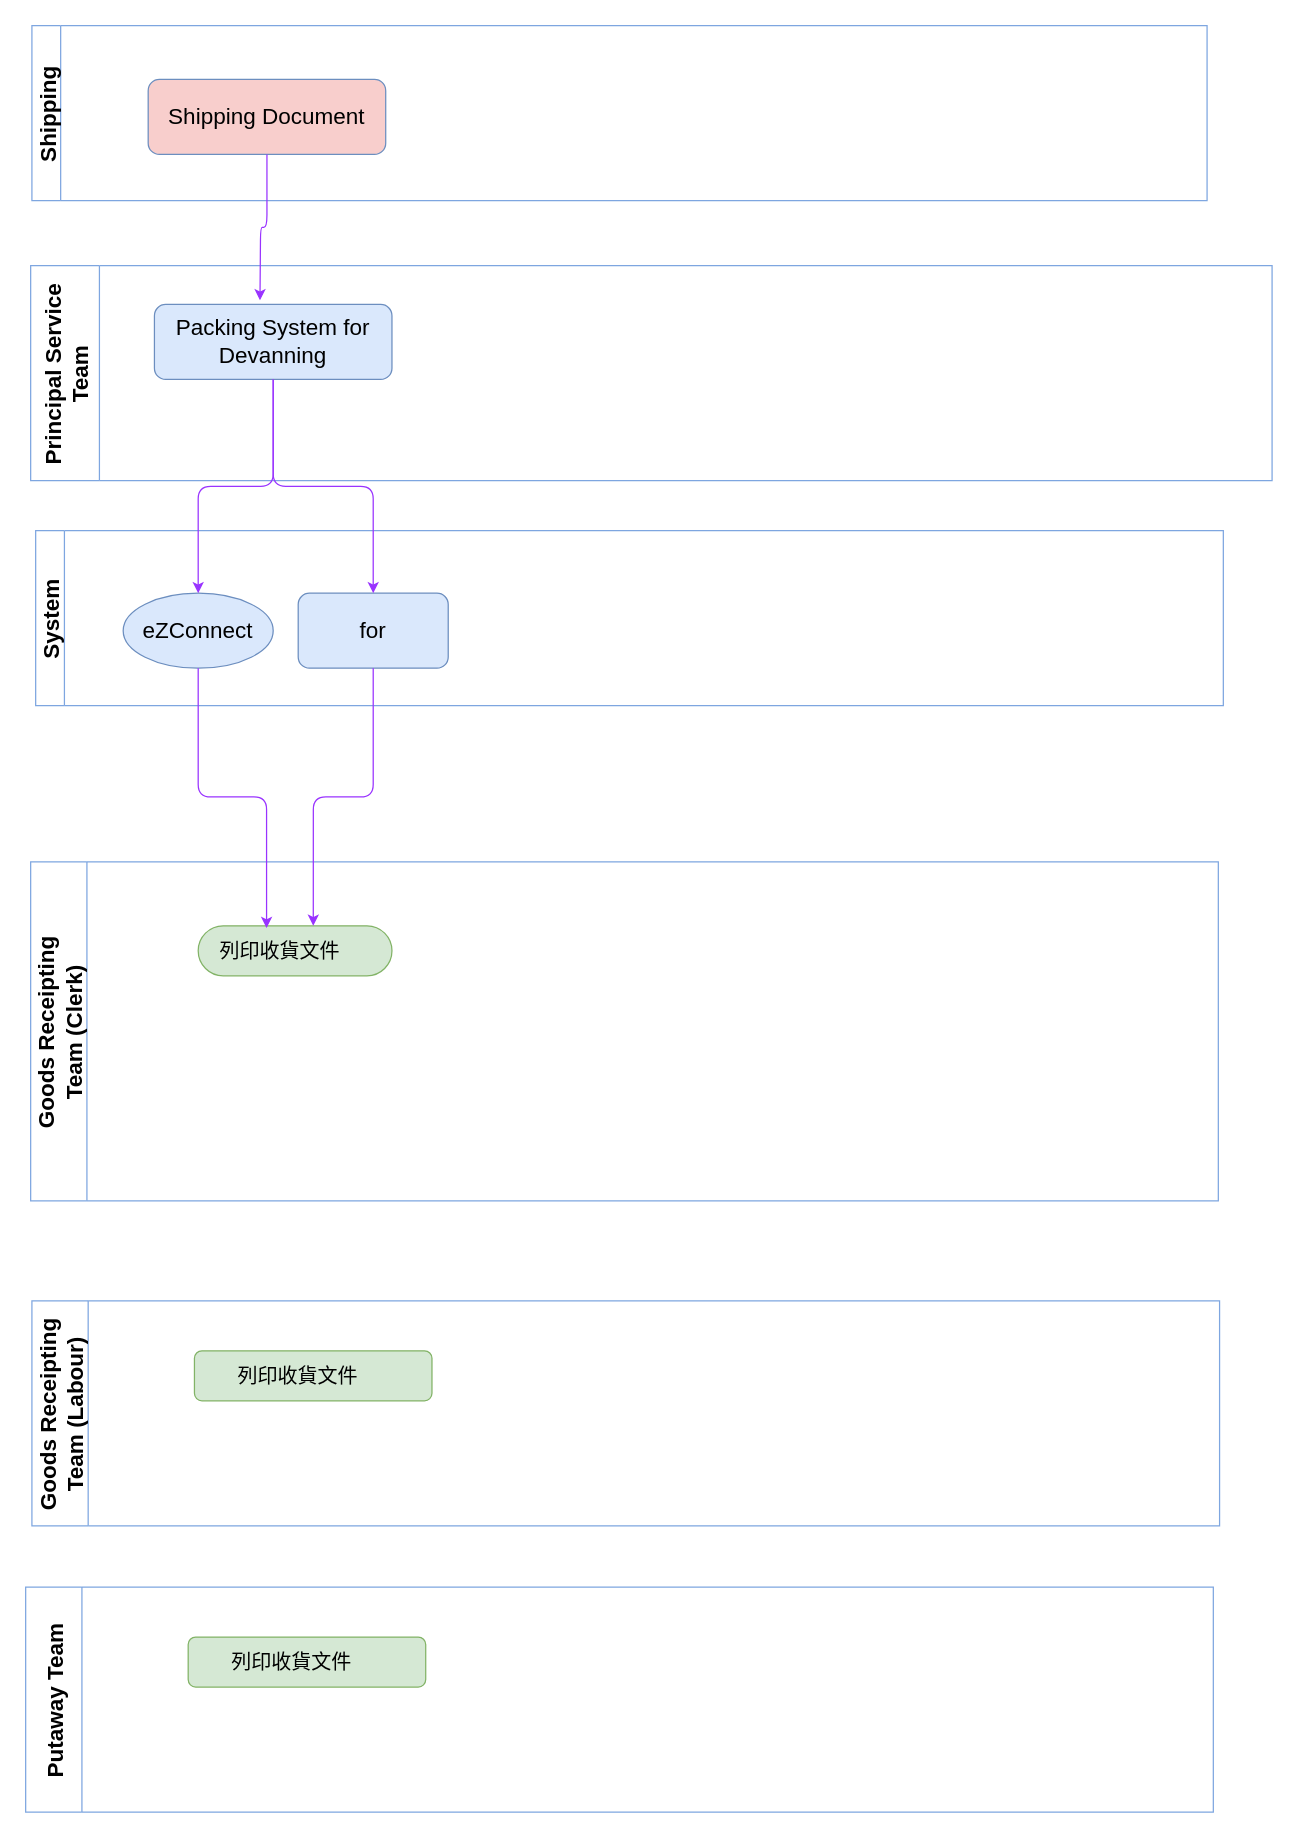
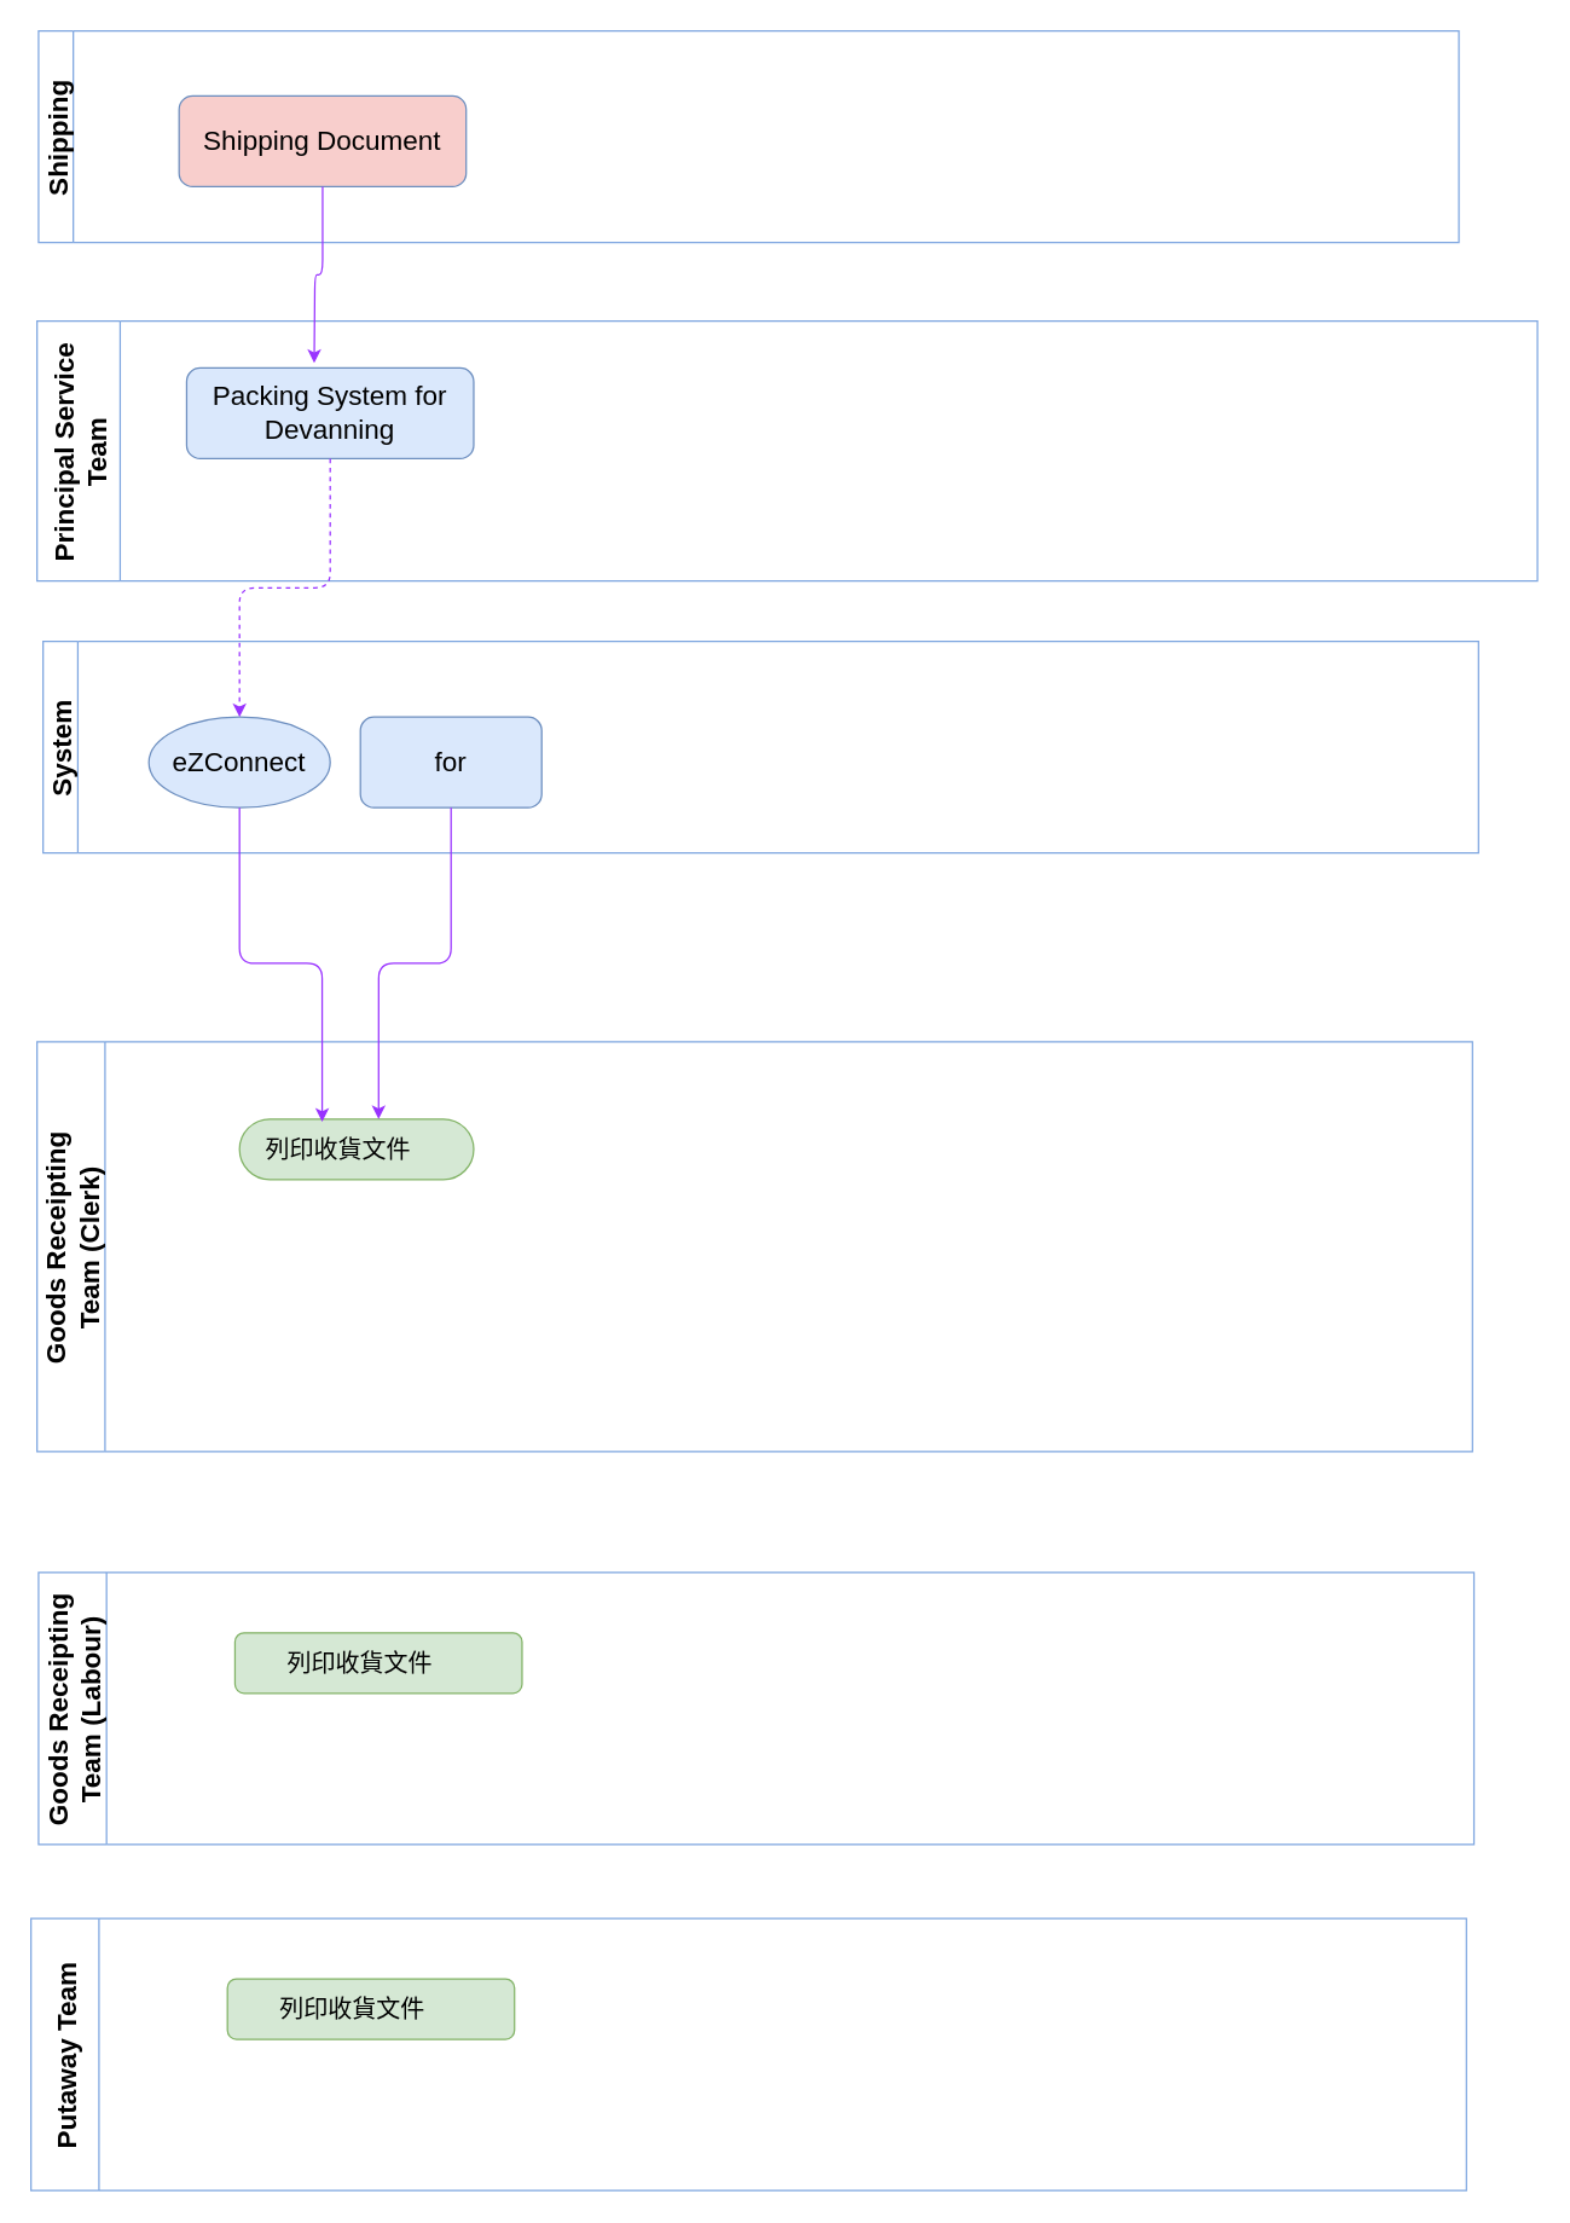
  <mxCell id="0" />
  <mxCell id="1" parent="0" />
  <mxCell id="2" value="Shipping" style="swimlane;horizontal=0;fontSize=18;strokeColor=#7EA6E0;" vertex="1" parent="1"><mxGeometry x="25" y="20" width="940" height="140" as="geometry" /></mxCell>
  <mxCell id="3" value="Shipping Document" style="rounded=1;whiteSpace=wrap;html=1;fontSize=18;fillColor=#f8cecc;strokeColor=#6c8ebf;" vertex="1" parent="2"><mxGeometry x="93" y="43" width="190" height="60" as="geometry" /></mxCell>
  <mxCell id="4" value="Goods Receipting&#10;Team (Clerk)" style="swimlane;horizontal=0;fontSize=18;strokeColor=#7EA6E0;startSize=45;" vertex="1" parent="1"><mxGeometry x="24" y="689" width="950" height="271" as="geometry" /></mxCell>
  <mxCell id="5" value="&lt;p class=&quot;MsoListParagraph&quot; style=&quot;text-indent: -0.25in&quot;&gt;&lt;span lang=&quot;ZH-TW&quot; style=&quot;font-size: 12.0pt ; line-height: 107% ; font-family: &amp;#34;pmingliu&amp;#34; , serif&quot;&gt;列印收貨文件&lt;/span&gt;&lt;/p&gt;" style="rounded=1;whiteSpace=wrap;html=1;fontSize=18;fillColor=#d5e8d4;strokeColor=#82b366;arcSize=50;" vertex="1" parent="4"><mxGeometry x="134" y="51" width="155" height="40" as="geometry" /></mxCell>
  <mxCell id="6" value="System" style="swimlane;horizontal=0;fontSize=18;strokeColor=#7EA6E0;" vertex="1" parent="1"><mxGeometry x="28" y="424" width="950" height="140" as="geometry" /></mxCell>
  <mxCell id="7" value="eZConnect" style="ellipse;whiteSpace=wrap;html=1;fontSize=18;fillColor=#dae8fc;strokeColor=#6c8ebf;" vertex="1" parent="6"><mxGeometry x="70" y="50" width="120" height="60" as="geometry" /></mxCell>
  <mxCell id="8" value="for" style="rounded=1;whiteSpace=wrap;html=1;fontSize=18;fillColor=#dae8fc;strokeColor=#6c8ebf;" vertex="1" parent="6"><mxGeometry x="210" y="50" width="120" height="60" as="geometry" /></mxCell>
  <mxCell id="9" value="Principal Service&#10;Team" style="swimlane;horizontal=0;fontSize=18;strokeColor=#7EA6E0;startSize=55;" vertex="1" parent="1"><mxGeometry x="24" y="212" width="993" height="172" as="geometry" /></mxCell>
  <mxCell id="10" value="Packing System for Devanning" style="rounded=1;whiteSpace=wrap;html=1;fontSize=18;fillColor=#dae8fc;strokeColor=#6c8ebf;" vertex="1" parent="9"><mxGeometry x="99" y="31" width="190" height="60" as="geometry" /></mxCell>
  <mxCell id="11" value="Goods Receipting&#10;Team (Labour)" style="swimlane;horizontal=0;fontSize=18;strokeColor=#7EA6E0;startSize=45;" vertex="1" parent="1"><mxGeometry x="25" y="1040" width="950" height="180" as="geometry" /></mxCell>
  <mxCell id="12" value="&lt;p class=&quot;MsoListParagraph&quot; style=&quot;text-indent: -0.25in&quot;&gt;&lt;span lang=&quot;ZH-TW&quot; style=&quot;font-size: 12.0pt ; line-height: 107% ; font-family: &amp;#34;pmingliu&amp;#34; , serif&quot;&gt;列印收貨文件&lt;/span&gt;&lt;/p&gt;" style="rounded=1;whiteSpace=wrap;html=1;fontSize=18;fillColor=#d5e8d4;strokeColor=#82b366;" vertex="1" parent="11"><mxGeometry x="130" y="40" width="190" height="40" as="geometry" /></mxCell>
  <mxCell id="13" style="edgeStyle=orthogonalEdgeStyle;curved=0;rounded=1;sketch=0;orthogonalLoop=1;jettySize=auto;html=1;endArrow=classic;endFill=1;strokeColor=#9933FF;" edge="1" parent="1" source="3"><mxGeometry relative="1" as="geometry"><mxPoint x="207.429" y="239.714" as="targetPoint" /></mxGeometry></mxCell>
- <mxCell id="14" style="edgeStyle=orthogonalEdgeStyle;curved=0;rounded=1;sketch=0;orthogonalLoop=1;jettySize=auto;html=1;entryX=0.5;entryY=0;entryDx=0;entryDy=0;endArrow=classic;endFill=1;strokeColor=#9933FF;" edge="1" parent="1" source="10" target="7"><mxGeometry relative="1" as="geometry" /></mxCell>
- <mxCell id="15" style="edgeStyle=orthogonalEdgeStyle;curved=0;rounded=1;sketch=0;orthogonalLoop=1;jettySize=auto;html=1;entryX=0.5;entryY=0;entryDx=0;entryDy=0;endArrow=classic;endFill=1;strokeColor=#9933FF;" edge="1" parent="1" source="10" target="8"><mxGeometry relative="1" as="geometry" /></mxCell>
+ <mxCell id="14" style="edgeStyle=orthogonalEdgeStyle;curved=0;rounded=1;sketch=0;orthogonalLoop=1;jettySize=auto;html=1;entryX=0.5;entryY=0;entryDx=0;entryDy=0;endArrow=classic;endFill=1;strokeColor=#9933FF;dashed=1;" edge="1" parent="1" source="10" target="7"><mxGeometry relative="1" as="geometry" /></mxCell>
  <mxCell id="16" style="edgeStyle=orthogonalEdgeStyle;curved=0;rounded=1;sketch=0;orthogonalLoop=1;jettySize=auto;html=1;entryX=0.353;entryY=0.046;entryDx=0;entryDy=0;entryPerimeter=0;endArrow=classic;endFill=1;strokeColor=#9933FF;" edge="1" parent="1" source="7" target="5"><mxGeometry relative="1" as="geometry" /></mxCell>
  <mxCell id="17" style="edgeStyle=orthogonalEdgeStyle;curved=0;rounded=1;sketch=0;orthogonalLoop=1;jettySize=auto;html=1;endArrow=classic;endFill=1;strokeColor=#9933FF;entryX=0.594;entryY=0;entryDx=0;entryDy=0;entryPerimeter=0;" edge="1" parent="1" source="8" target="5"><mxGeometry relative="1" as="geometry"><mxPoint x="240" y="643" as="targetPoint" /></mxGeometry></mxCell>
  <mxCell id="18" value="Putaway Team" style="swimlane;horizontal=0;fontSize=18;strokeColor=#7EA6E0;startSize=45;" vertex="1" parent="1"><mxGeometry x="20" y="1269" width="950" height="180" as="geometry" /></mxCell>
  <mxCell id="19" value="&lt;p class=&quot;MsoListParagraph&quot; style=&quot;text-indent: -0.25in&quot;&gt;&lt;span lang=&quot;ZH-TW&quot; style=&quot;font-size: 12.0pt ; line-height: 107% ; font-family: &amp;#34;pmingliu&amp;#34; , serif&quot;&gt;列印收貨文件&lt;/span&gt;&lt;/p&gt;" style="rounded=1;whiteSpace=wrap;html=1;fontSize=18;fillColor=#d5e8d4;strokeColor=#82b366;" vertex="1" parent="18"><mxGeometry x="130" y="40" width="190" height="40" as="geometry" /></mxCell>
